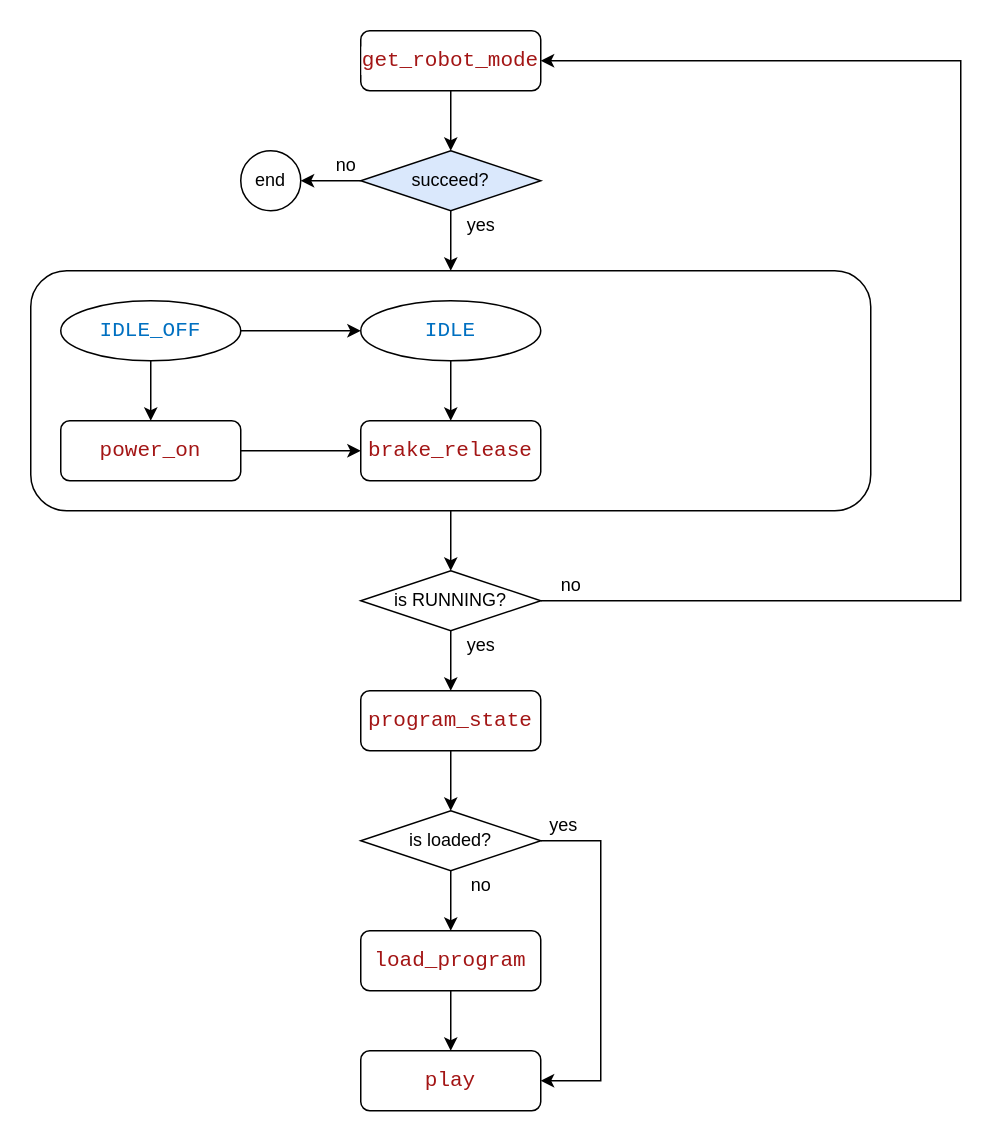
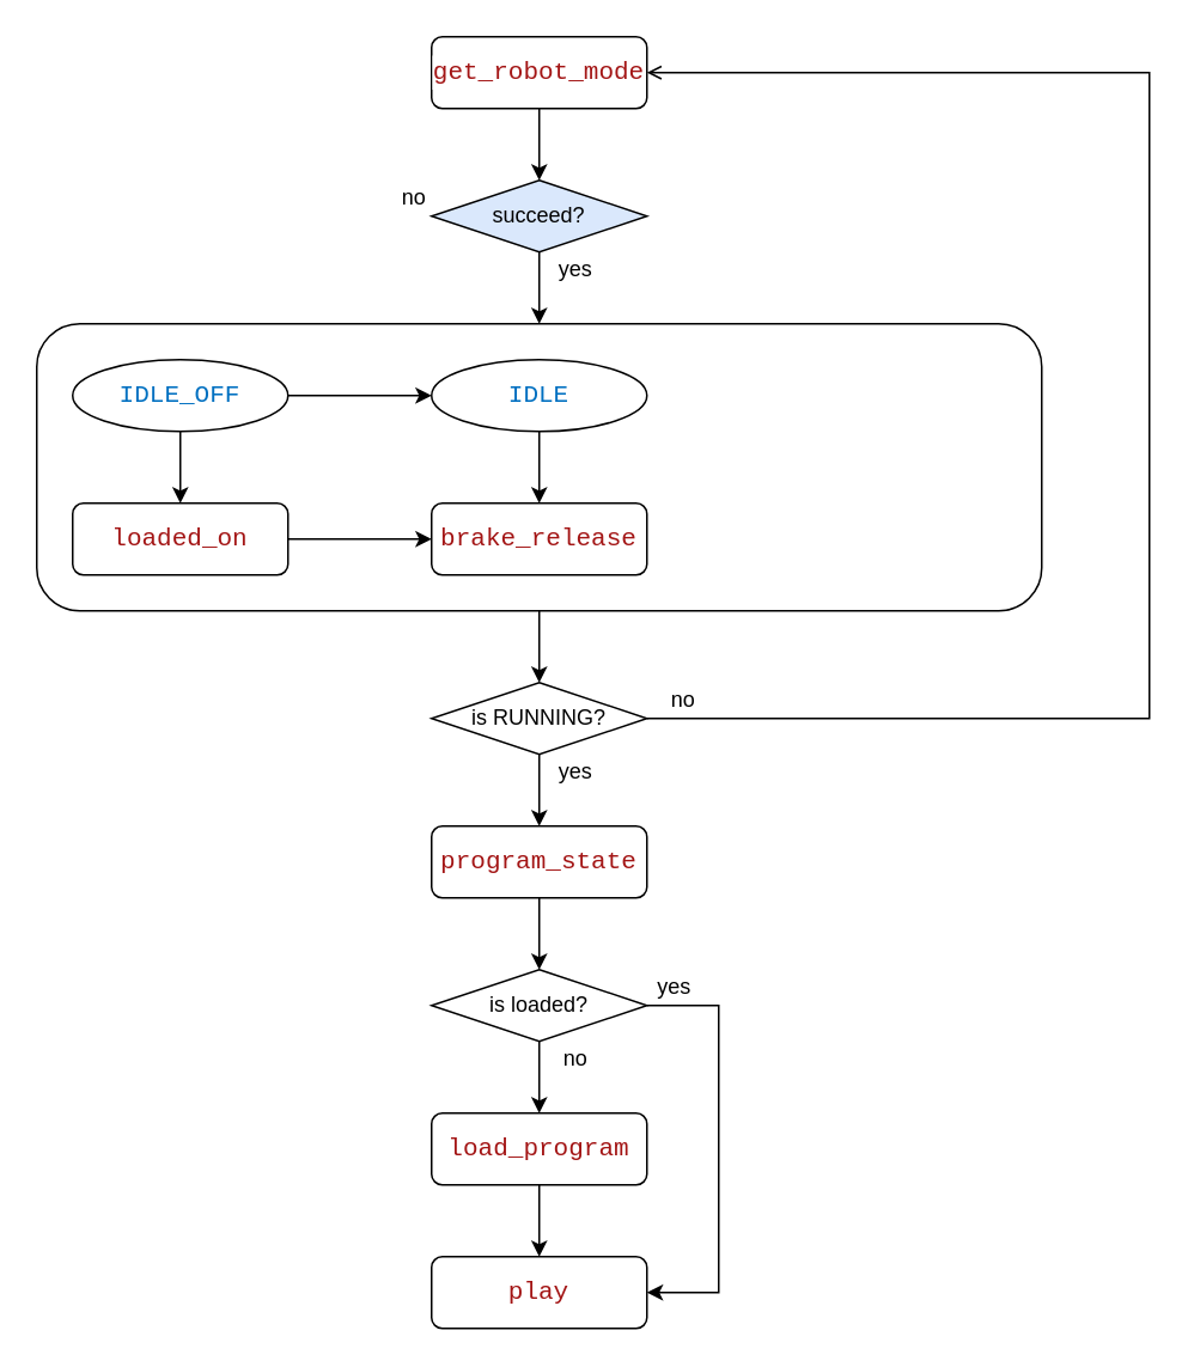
  <mxCell id="0" />
  <mxCell id="1" parent="0" />
  <mxCell id="2" style="edgeStyle=orthogonalEdgeStyle;rounded=0;orthogonalLoop=1;jettySize=auto;html=1;entryX=0.5;entryY=0;entryDx=0;entryDy=0;" edge="1" parent="1" source="3" target="6"><mxGeometry relative="1" as="geometry" /></mxCell>
  <mxCell id="3" value="&lt;div style=&quot;background-color: rgb(255 , 255 , 255) ; font-family: &amp;#34;consolas&amp;#34; , &amp;#34;courier new&amp;#34; , monospace ; font-size: 14px ; line-height: 19px&quot;&gt;&lt;span style=&quot;color: #a31515&quot;&gt;get_robot_mode&lt;/span&gt;&lt;/div&gt;" style="rounded=1;whiteSpace=wrap;html=1;" vertex="1" parent="1"><mxGeometry x="240" y="20" width="120" height="40" as="geometry" /></mxCell>
  <mxCell id="4" style="edgeStyle=orthogonalEdgeStyle;rounded=0;orthogonalLoop=1;jettySize=auto;html=1;exitX=0.5;exitY=1;exitDx=0;exitDy=0;entryX=0.5;entryY=0;entryDx=0;entryDy=0;" edge="1" parent="1" source="6" target="8"><mxGeometry relative="1" as="geometry" /></mxCell>
- <mxCell id="5" style="edgeStyle=orthogonalEdgeStyle;rounded=0;orthogonalLoop=1;jettySize=auto;html=1;exitX=0;exitY=0.5;exitDx=0;exitDy=0;entryX=1;entryY=0.5;entryDx=0;entryDy=0;" edge="1" parent="1" source="6" target="33"><mxGeometry relative="1" as="geometry" /></mxCell>
  <mxCell id="6" value="succeed?" style="rhombus;whiteSpace=wrap;html=1;fillColor=#dae8fc;" vertex="1" parent="1"><mxGeometry x="240" y="100" width="120" height="40" as="geometry" /></mxCell>
  <mxCell id="7" style="edgeStyle=orthogonalEdgeStyle;rounded=0;orthogonalLoop=1;jettySize=auto;html=1;entryX=0.5;entryY=0;entryDx=0;entryDy=0;" edge="1" parent="1" source="8" target="21"><mxGeometry relative="1" as="geometry" /></mxCell>
  <mxCell id="8" value="" style="rounded=1;whiteSpace=wrap;html=1;fillColor=none;" vertex="1" parent="1"><mxGeometry x="20" y="180" width="560" height="160" as="geometry" /></mxCell>
  <mxCell id="9" style="edgeStyle=orthogonalEdgeStyle;rounded=0;orthogonalLoop=1;jettySize=auto;html=1;exitX=0.5;exitY=1;exitDx=0;exitDy=0;entryX=0.5;entryY=0;entryDx=0;entryDy=0;" edge="1" parent="1" source="10" target="24"><mxGeometry relative="1" as="geometry" /></mxCell>
  <mxCell id="10" value="&lt;div style=&quot;background-color: rgb(255 , 255 , 255) ; font-family: &amp;#34;consolas&amp;#34; , &amp;#34;courier new&amp;#34; , monospace ; font-size: 14px ; line-height: 19px&quot;&gt;&lt;div style=&quot;font-family: &amp;#34;consolas&amp;#34; , &amp;#34;courier new&amp;#34; , monospace ; line-height: 19px&quot;&gt;&lt;div style=&quot;font-family: &amp;#34;consolas&amp;#34; , &amp;#34;courier new&amp;#34; , monospace ; line-height: 19px&quot;&gt;&lt;div style=&quot;font-family: &amp;#34;consolas&amp;#34; , &amp;#34;courier new&amp;#34; , monospace ; line-height: 19px&quot;&gt;&lt;span style=&quot;color: #a31515&quot;&gt;program_state&lt;/span&gt;&lt;/div&gt;&lt;/div&gt;&lt;/div&gt;&lt;/div&gt;" style="rounded=1;whiteSpace=wrap;html=1;" vertex="1" parent="1"><mxGeometry x="240" y="460" width="120" height="40" as="geometry" /></mxCell>
  <mxCell id="11" style="edgeStyle=orthogonalEdgeStyle;rounded=0;orthogonalLoop=1;jettySize=auto;html=1;exitX=0.5;exitY=1;exitDx=0;exitDy=0;entryX=0.5;entryY=0;entryDx=0;entryDy=0;" edge="1" parent="1" source="13" target="17"><mxGeometry relative="1" as="geometry" /></mxCell>
  <mxCell id="12" style="edgeStyle=orthogonalEdgeStyle;rounded=0;orthogonalLoop=1;jettySize=auto;html=1;entryX=0;entryY=0.5;entryDx=0;entryDy=0;" edge="1" parent="1" source="13" target="15"><mxGeometry relative="1" as="geometry" /></mxCell>
  <mxCell id="13" value="&lt;div style=&quot;background-color: rgb(255 , 255 , 255) ; font-family: &amp;#34;consolas&amp;#34; , &amp;#34;courier new&amp;#34; , monospace ; font-size: 14px ; line-height: 19px&quot;&gt;&lt;span style=&quot;color: #0070c1&quot;&gt;IDLE_OFF&lt;/span&gt;&lt;/div&gt;" style="ellipse;whiteSpace=wrap;html=1;" vertex="1" parent="1"><mxGeometry x="40" y="200" width="120" height="40" as="geometry" /></mxCell>
  <mxCell id="14" style="edgeStyle=orthogonalEdgeStyle;rounded=0;orthogonalLoop=1;jettySize=auto;html=1;exitX=0.5;exitY=1;exitDx=0;exitDy=0;entryX=0.5;entryY=0;entryDx=0;entryDy=0;" edge="1" parent="1" source="15" target="18"><mxGeometry relative="1" as="geometry" /></mxCell>
  <mxCell id="15" value="&lt;div style=&quot;background-color: rgb(255 , 255 , 255) ; font-family: &amp;#34;consolas&amp;#34; , &amp;#34;courier new&amp;#34; , monospace ; font-size: 14px ; line-height: 19px&quot;&gt;&lt;div style=&quot;font-family: &amp;#34;consolas&amp;#34; , &amp;#34;courier new&amp;#34; , monospace ; line-height: 19px&quot;&gt;&lt;span style=&quot;color: #0070c1&quot;&gt;IDLE&lt;/span&gt;&lt;/div&gt;&lt;/div&gt;" style="ellipse;whiteSpace=wrap;html=1;" vertex="1" parent="1"><mxGeometry x="240" y="200" width="120" height="40" as="geometry" /></mxCell>
  <mxCell id="16" style="edgeStyle=orthogonalEdgeStyle;rounded=0;orthogonalLoop=1;jettySize=auto;html=1;entryX=0;entryY=0.5;entryDx=0;entryDy=0;" edge="1" parent="1" source="17" target="18"><mxGeometry relative="1" as="geometry" /></mxCell>
- <mxCell id="17" value="&lt;div style=&quot;background-color: rgb(255 , 255 , 255) ; font-family: &amp;#34;consolas&amp;#34; , &amp;#34;courier new&amp;#34; , monospace ; font-size: 14px ; line-height: 19px&quot;&gt;&lt;div style=&quot;font-family: &amp;#34;consolas&amp;#34; , &amp;#34;courier new&amp;#34; , monospace ; line-height: 19px&quot;&gt;&lt;span style=&quot;color: #a31515&quot;&gt;power_on&lt;/span&gt;&lt;/div&gt;&lt;/div&gt;" style="rounded=1;whiteSpace=wrap;html=1;" vertex="1" parent="1"><mxGeometry x="40" y="280" width="120" height="40" as="geometry" /></mxCell>
+ <mxCell id="17" value="&lt;div style=&quot;background-color: rgb(255 , 255 , 255) ; font-family: &amp;#34;consolas&amp;#34; , &amp;#34;courier new&amp;#34; , monospace ; font-size: 14px ; line-height: 19px&quot;&gt;&lt;div style=&quot;font-family: &amp;#34;consolas&amp;#34; , &amp;#34;courier new&amp;#34; , monospace ; line-height: 19px&quot;&gt;&lt;span style=&quot;color: #a31515&quot;&gt;loaded_on&lt;/span&gt;&lt;/div&gt;&lt;/div&gt;" style="rounded=1;whiteSpace=wrap;html=1;" vertex="1" parent="1"><mxGeometry x="40" y="280" width="120" height="40" as="geometry" /></mxCell>
  <mxCell id="18" value="&lt;div style=&quot;background-color: rgb(255 , 255 , 255) ; font-family: &amp;#34;consolas&amp;#34; , &amp;#34;courier new&amp;#34; , monospace ; font-size: 14px ; line-height: 19px&quot;&gt;&lt;div style=&quot;font-family: &amp;#34;consolas&amp;#34; , &amp;#34;courier new&amp;#34; , monospace ; line-height: 19px&quot;&gt;&lt;div style=&quot;font-family: &amp;#34;consolas&amp;#34; , &amp;#34;courier new&amp;#34; , monospace ; line-height: 19px&quot;&gt;&lt;span style=&quot;color: #a31515&quot;&gt;brake_release&lt;/span&gt;&lt;/div&gt;&lt;/div&gt;&lt;/div&gt;" style="rounded=1;whiteSpace=wrap;html=1;" vertex="1" parent="1"><mxGeometry x="240" y="280" width="120" height="40" as="geometry" /></mxCell>
  <mxCell id="19" style="edgeStyle=orthogonalEdgeStyle;rounded=0;orthogonalLoop=1;jettySize=auto;html=1;exitX=0.5;exitY=1;exitDx=0;exitDy=0;entryX=0.5;entryY=0;entryDx=0;entryDy=0;" edge="1" parent="1" source="21" target="10"><mxGeometry relative="1" as="geometry" /></mxCell>
- <mxCell id="20" style="edgeStyle=orthogonalEdgeStyle;rounded=0;orthogonalLoop=1;jettySize=auto;html=1;entryX=1;entryY=0.5;entryDx=0;entryDy=0;" edge="1" parent="1" source="21" target="3"><mxGeometry relative="1" as="geometry"><Array as="points"><mxPoint x="640" y="400" /><mxPoint x="640" y="40" /></Array></mxGeometry></mxCell>
+ <mxCell id="20" style="edgeStyle=orthogonalEdgeStyle;rounded=0;orthogonalLoop=1;jettySize=auto;html=1;entryX=1;entryY=0.5;entryDx=0;entryDy=0;endArrow=open;" edge="1" parent="1" source="21" target="3"><mxGeometry relative="1" as="geometry"><Array as="points"><mxPoint x="640" y="400" /><mxPoint x="640" y="40" /></Array></mxGeometry></mxCell>
  <mxCell id="21" value="is RUNNING?" style="rhombus;whiteSpace=wrap;html=1;" vertex="1" parent="1"><mxGeometry x="240" y="380" width="120" height="40" as="geometry" /></mxCell>
  <mxCell id="22" style="edgeStyle=orthogonalEdgeStyle;rounded=0;orthogonalLoop=1;jettySize=auto;html=1;exitX=0.5;exitY=1;exitDx=0;exitDy=0;entryX=0.5;entryY=0;entryDx=0;entryDy=0;" edge="1" parent="1" source="24" target="26"><mxGeometry relative="1" as="geometry" /></mxCell>
  <mxCell id="23" style="edgeStyle=orthogonalEdgeStyle;rounded=0;orthogonalLoop=1;jettySize=auto;html=1;entryX=1;entryY=0.5;entryDx=0;entryDy=0;" edge="1" parent="1" source="24" target="27"><mxGeometry relative="1" as="geometry"><Array as="points"><mxPoint x="400" y="560" /><mxPoint x="400" y="720" /></Array></mxGeometry></mxCell>
  <mxCell id="24" value="is loaded?" style="rhombus;whiteSpace=wrap;html=1;" vertex="1" parent="1"><mxGeometry x="240" y="540" width="120" height="40" as="geometry" /></mxCell>
  <mxCell id="25" style="edgeStyle=orthogonalEdgeStyle;rounded=0;orthogonalLoop=1;jettySize=auto;html=1;exitX=0.5;exitY=1;exitDx=0;exitDy=0;entryX=0.5;entryY=0;entryDx=0;entryDy=0;" edge="1" parent="1" source="26" target="27"><mxGeometry relative="1" as="geometry" /></mxCell>
  <mxCell id="26" value="&lt;div style=&quot;background-color: rgb(255 , 255 , 255) ; font-family: &amp;#34;consolas&amp;#34; , &amp;#34;courier new&amp;#34; , monospace ; font-size: 14px ; line-height: 19px&quot;&gt;&lt;div style=&quot;font-family: &amp;#34;consolas&amp;#34; , &amp;#34;courier new&amp;#34; , monospace ; line-height: 19px&quot;&gt;&lt;div style=&quot;font-family: &amp;#34;consolas&amp;#34; , &amp;#34;courier new&amp;#34; , monospace ; line-height: 19px&quot;&gt;&lt;div style=&quot;font-family: &amp;#34;consolas&amp;#34; , &amp;#34;courier new&amp;#34; , monospace ; line-height: 19px&quot;&gt;&lt;div style=&quot;font-family: &amp;#34;consolas&amp;#34; , &amp;#34;courier new&amp;#34; , monospace ; line-height: 19px&quot;&gt;&lt;span style=&quot;color: #a31515&quot;&gt;load_program&lt;/span&gt;&lt;/div&gt;&lt;/div&gt;&lt;/div&gt;&lt;/div&gt;&lt;/div&gt;" style="rounded=1;whiteSpace=wrap;html=1;" vertex="1" parent="1"><mxGeometry x="240" y="620" width="120" height="40" as="geometry" /></mxCell>
  <mxCell id="27" value="&lt;div style=&quot;background-color: rgb(255 , 255 , 255) ; font-family: &amp;#34;consolas&amp;#34; , &amp;#34;courier new&amp;#34; , monospace ; font-size: 14px ; line-height: 19px&quot;&gt;&lt;div style=&quot;font-family: &amp;#34;consolas&amp;#34; , &amp;#34;courier new&amp;#34; , monospace ; line-height: 19px&quot;&gt;&lt;div style=&quot;font-family: &amp;#34;consolas&amp;#34; , &amp;#34;courier new&amp;#34; , monospace ; line-height: 19px&quot;&gt;&lt;div style=&quot;font-family: &amp;#34;consolas&amp;#34; , &amp;#34;courier new&amp;#34; , monospace ; line-height: 19px&quot;&gt;&lt;div style=&quot;font-family: &amp;#34;consolas&amp;#34; , &amp;#34;courier new&amp;#34; , monospace ; line-height: 19px&quot;&gt;&lt;div style=&quot;font-family: &amp;#34;consolas&amp;#34; , &amp;#34;courier new&amp;#34; , monospace ; line-height: 19px&quot;&gt;&lt;span style=&quot;color: #a31515&quot;&gt;play&lt;/span&gt;&lt;/div&gt;&lt;/div&gt;&lt;/div&gt;&lt;/div&gt;&lt;/div&gt;&lt;/div&gt;" style="rounded=1;whiteSpace=wrap;html=1;" vertex="1" parent="1"><mxGeometry x="240" y="700" width="120" height="40" as="geometry" /></mxCell>
  <mxCell id="28" value="no" style="text;html=1;align=center;verticalAlign=middle;resizable=0;points=[];autosize=1;strokeColor=none;fillColor=none;" vertex="1" parent="1"><mxGeometry x="305" y="580" width="30" height="20" as="geometry" /></mxCell>
  <mxCell id="29" value="yes" style="text;html=1;align=center;verticalAlign=middle;resizable=0;points=[];autosize=1;strokeColor=none;fillColor=none;" vertex="1" parent="1"><mxGeometry x="360" y="540" width="30" height="20" as="geometry" /></mxCell>
  <mxCell id="30" value="yes" style="text;html=1;align=center;verticalAlign=middle;resizable=0;points=[];autosize=1;strokeColor=none;fillColor=none;" vertex="1" parent="1"><mxGeometry x="305" y="420" width="30" height="20" as="geometry" /></mxCell>
  <mxCell id="31" value="no" style="text;html=1;align=center;verticalAlign=middle;resizable=0;points=[];autosize=1;strokeColor=none;fillColor=none;" vertex="1" parent="1"><mxGeometry x="365" y="380" width="30" height="20" as="geometry" /></mxCell>
  <mxCell id="32" value="yes" style="text;html=1;align=center;verticalAlign=middle;resizable=0;points=[];autosize=1;strokeColor=none;fillColor=none;" vertex="1" parent="1"><mxGeometry x="305" y="140" width="30" height="20" as="geometry" /></mxCell>
- <mxCell id="33" value="end" style="ellipse;whiteSpace=wrap;html=1;aspect=fixed;fillColor=none;" vertex="1" parent="1"><mxGeometry x="160" y="100" width="40" height="40" as="geometry" /></mxCell>
  <mxCell id="34" value="no" style="text;html=1;align=center;verticalAlign=middle;resizable=0;points=[];autosize=1;strokeColor=none;fillColor=none;" vertex="1" parent="1"><mxGeometry x="215" y="100" width="30" height="20" as="geometry" /></mxCell>
